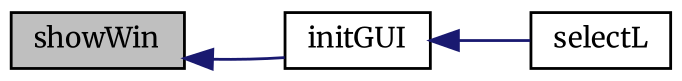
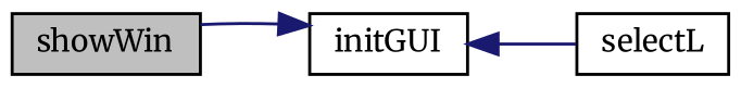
  digraph {
    fontname=Merriweather
    rankdir=LR
    node [color=black fillcolor=white fontname=Merriweather fontsize=10 shape=record style=filled]
    edge [color=midnightblue dir=back fontname=Merriweather fontsize=10 labelfontname=Helvetica labelfontsize=10 style=solid]
    n1 [fillcolor=grey75 fontcolor=black height=0.2 label=showWin width=0.4]
    n2 [height=0.2 label=initGUI width=0.4]
    n3 [height=0.2 label=selectL width=0.4]
-   n1 -> n2
+   n2 -> n1
    n2 -> n3
  }
